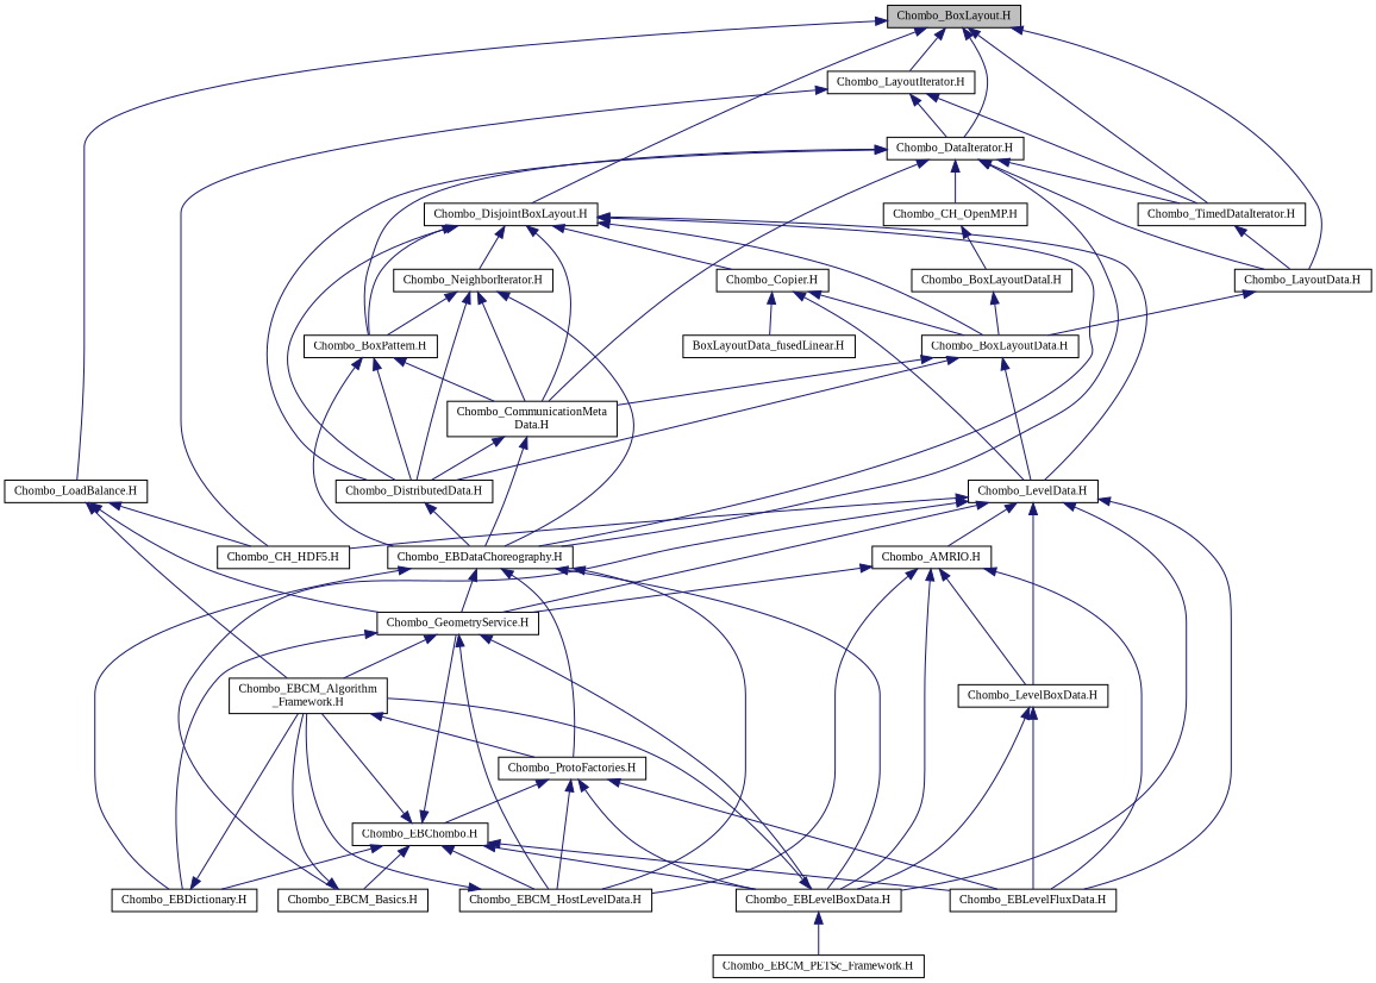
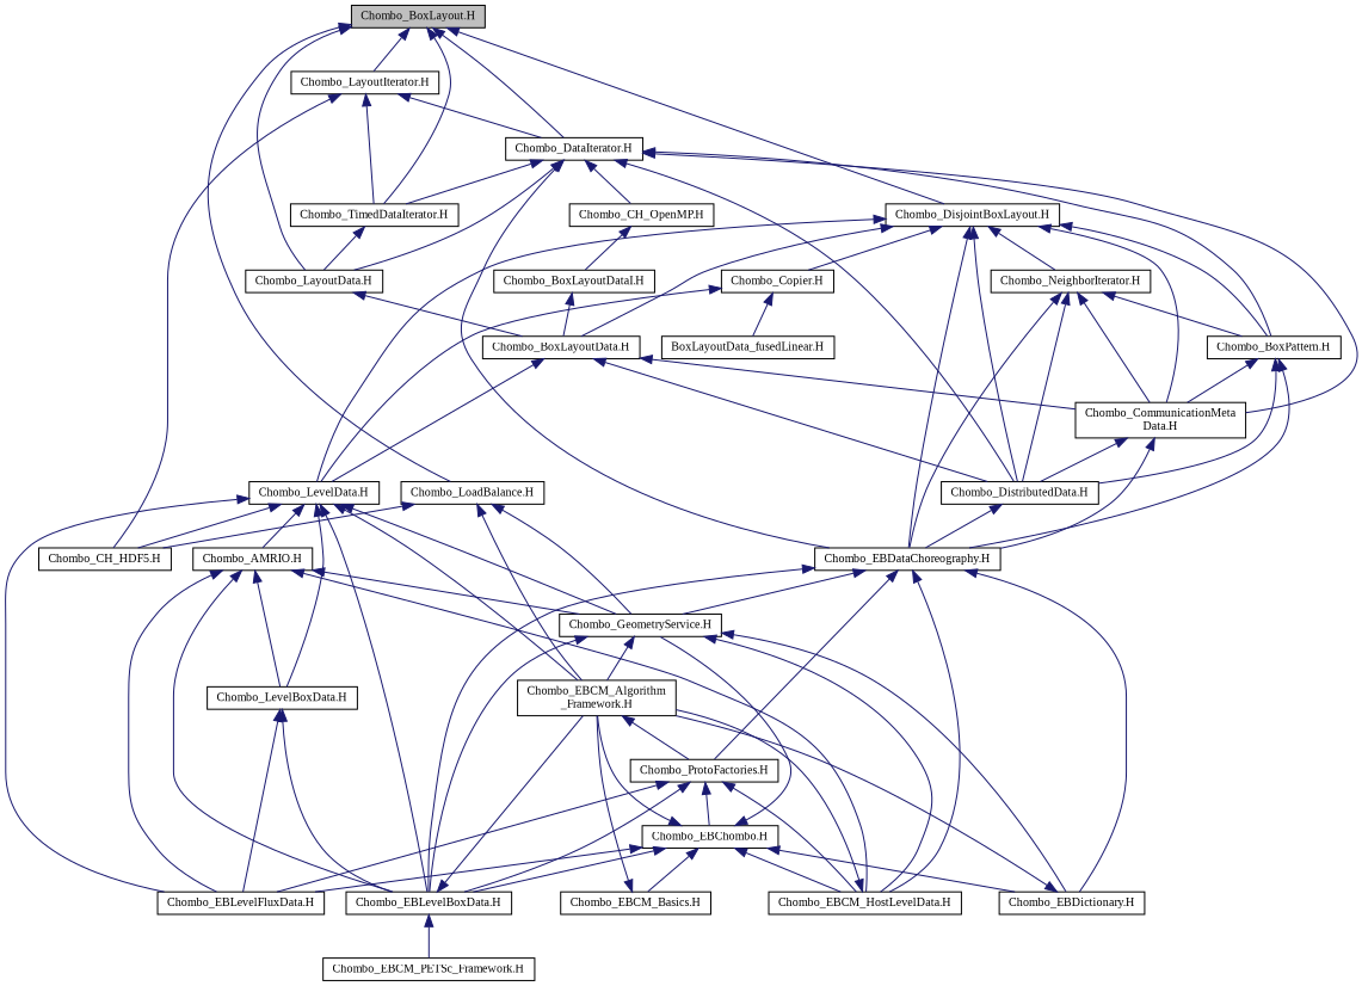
  digraph {
    fontname="Liberation Serif"
    node [color=black fillcolor=white fontname="Liberation Serif" fontsize=10 shape=record style=filled]
    edge [color=midnightblue dir=back fontname="Liberation Serif" fontsize=10 labelfontname=Helvetica labelfontsize=10 style=solid]
    n1 [fillcolor=grey75 fontcolor=black height=0.2 label="Chombo_BoxLayout.H" width=0.4]
    n2 [height=0.2 label="Chombo_LayoutData.H" width=0.4]
    n3 [height=0.2 label="Chombo_DataIterator.H" width=0.4]
    n4 [height=0.2 label="Chombo_TimedDataIterator.H" width=0.4]
    n5 [height=0.2 label="Chombo_LayoutIterator.H" width=0.4]
    n6 [height=0.2 label="Chombo_DisjointBoxLayout.H" width=0.4]
    n7 [height=0.2 label="Chombo_LoadBalance.H" width=0.4]
    n8 [height=0.2 label="Chombo_BoxLayoutData.H" width=0.4]
    n9 [height=0.2 label="Chombo_CommunicationMeta\lData.H" width=0.4]
    n10 [height=0.2 label="Chombo_DistributedData.H" width=0.4]
    n11 [height=0.2 label="Chombo_EBDataChoreography.H" width=0.4]
    n12 [height=0.2 label="Chombo_CH_OpenMP.H" width=0.4]
    n13 [height=0.2 label="Chombo_BoxPattern.H" width=0.4]
    n14 [height=0.2 label="Chombo_CH_HDF5.H" width=0.4]
    n15 [height=0.2 label="Chombo_LevelData.H" width=0.4]
    n16 [height=0.2 label="Chombo_Copier.H" width=0.4]
    n17 [height=0.2 label="Chombo_NeighborIterator.H" width=0.4]
    n18 [height=0.2 label="Chombo_EBCM_Algorithm\l_Framework.H" width=0.4]
    n19 [height=0.2 label="Chombo_GeometryService.H" width=0.4]
    n20 [height=0.2 label="Chombo_AMRIO.H" width=0.4]
    n21 [height=0.2 label="Chombo_LevelBoxData.H" width=0.4]
    n22 [height=0.2 label="Chombo_EBLevelBoxData.H" width=0.4]
    n23 [height=0.2 label="Chombo_EBLevelFluxData.H" width=0.4]
    n24 [height=0.2 label="Chombo_EBCM_HostLevelData.H" width=0.4]
    n25 [height=0.2 label="Chombo_EBCM_PETSc_Framework.H" width=0.4]
    n26 [height=0.2 label="Chombo_ProtoFactories.H" width=0.4]
    n27 [height=0.2 label="Chombo_EBDictionary.H" width=0.4]
    n28 [height=0.2 label="Chombo_EBChombo.H" width=0.4]
    n29 [height=0.2 label="Chombo_EBCM_Basics.H" width=0.4]
    n30 [height=0.2 label="Chombo_BoxLayoutDataI.H" width=0.4]
    n31 [height=0.2 label="BoxLayoutData_fusedLinear.H" width=0.4]
    n1 -> n2
    n1 -> n3
    n1 -> n4
    n1 -> n5
    n1 -> n6
    n1 -> n7
    n2 -> n8
    n3 -> n2
    n3 -> n4
    n3 -> n9
    n3 -> n10
    n3 -> n11
    n3 -> n12
    n3 -> n13
    n4 -> n2
    n5 -> n3
    n5 -> n4
    n5 -> n14
    n6 -> n8
    n6 -> n9
    n6 -> n10
    n6 -> n11
    n6 -> n13
    n6 -> n15
    n6 -> n16
    n6 -> n17
    n7 -> n14
    n7 -> n18
    n7 -> n19
    n8 -> n9
    n8 -> n10
    n8 -> n15
    n9 -> n10
    n9 -> n11
    n10 -> n11
    n11 -> n19
    n11 -> n22
    n11 -> n24
    n11 -> n26
    n11 -> n27
    n12 -> n30
    n13 -> n9
    n13 -> n10
    n13 -> n11
    n15 -> n14
-   n15 -> n29
+   n15 -> n18
    n15 -> n19
    n15 -> n20
    n15 -> n21
    n15 -> n22
    n15 -> n23
-   n16 -> n8
    n16 -> n15
    n16 -> n31
    n17 -> n9
    n17 -> n10
    n17 -> n11
    n17 -> n13
    n18 -> n26
    n19 -> n18
    n19 -> n22
    n19 -> n24
    n19 -> n27
    n20 -> n19
    n20 -> n21
    n20 -> n22
    n20 -> n23
    n20 -> n24
    n21 -> n22
    n21 -> n23
    n22 -> n18
    n22 -> n25
    n24 -> n18
    n26 -> n22
    n26 -> n23
    n26 -> n24
    n26 -> n28
    n27 -> n18
    n28 -> n18
    n28 -> n19
    n28 -> n22
    n28 -> n23
    n28 -> n24
    n28 -> n27
    n28 -> n29
    n29 -> n18
    n30 -> n8
  }
